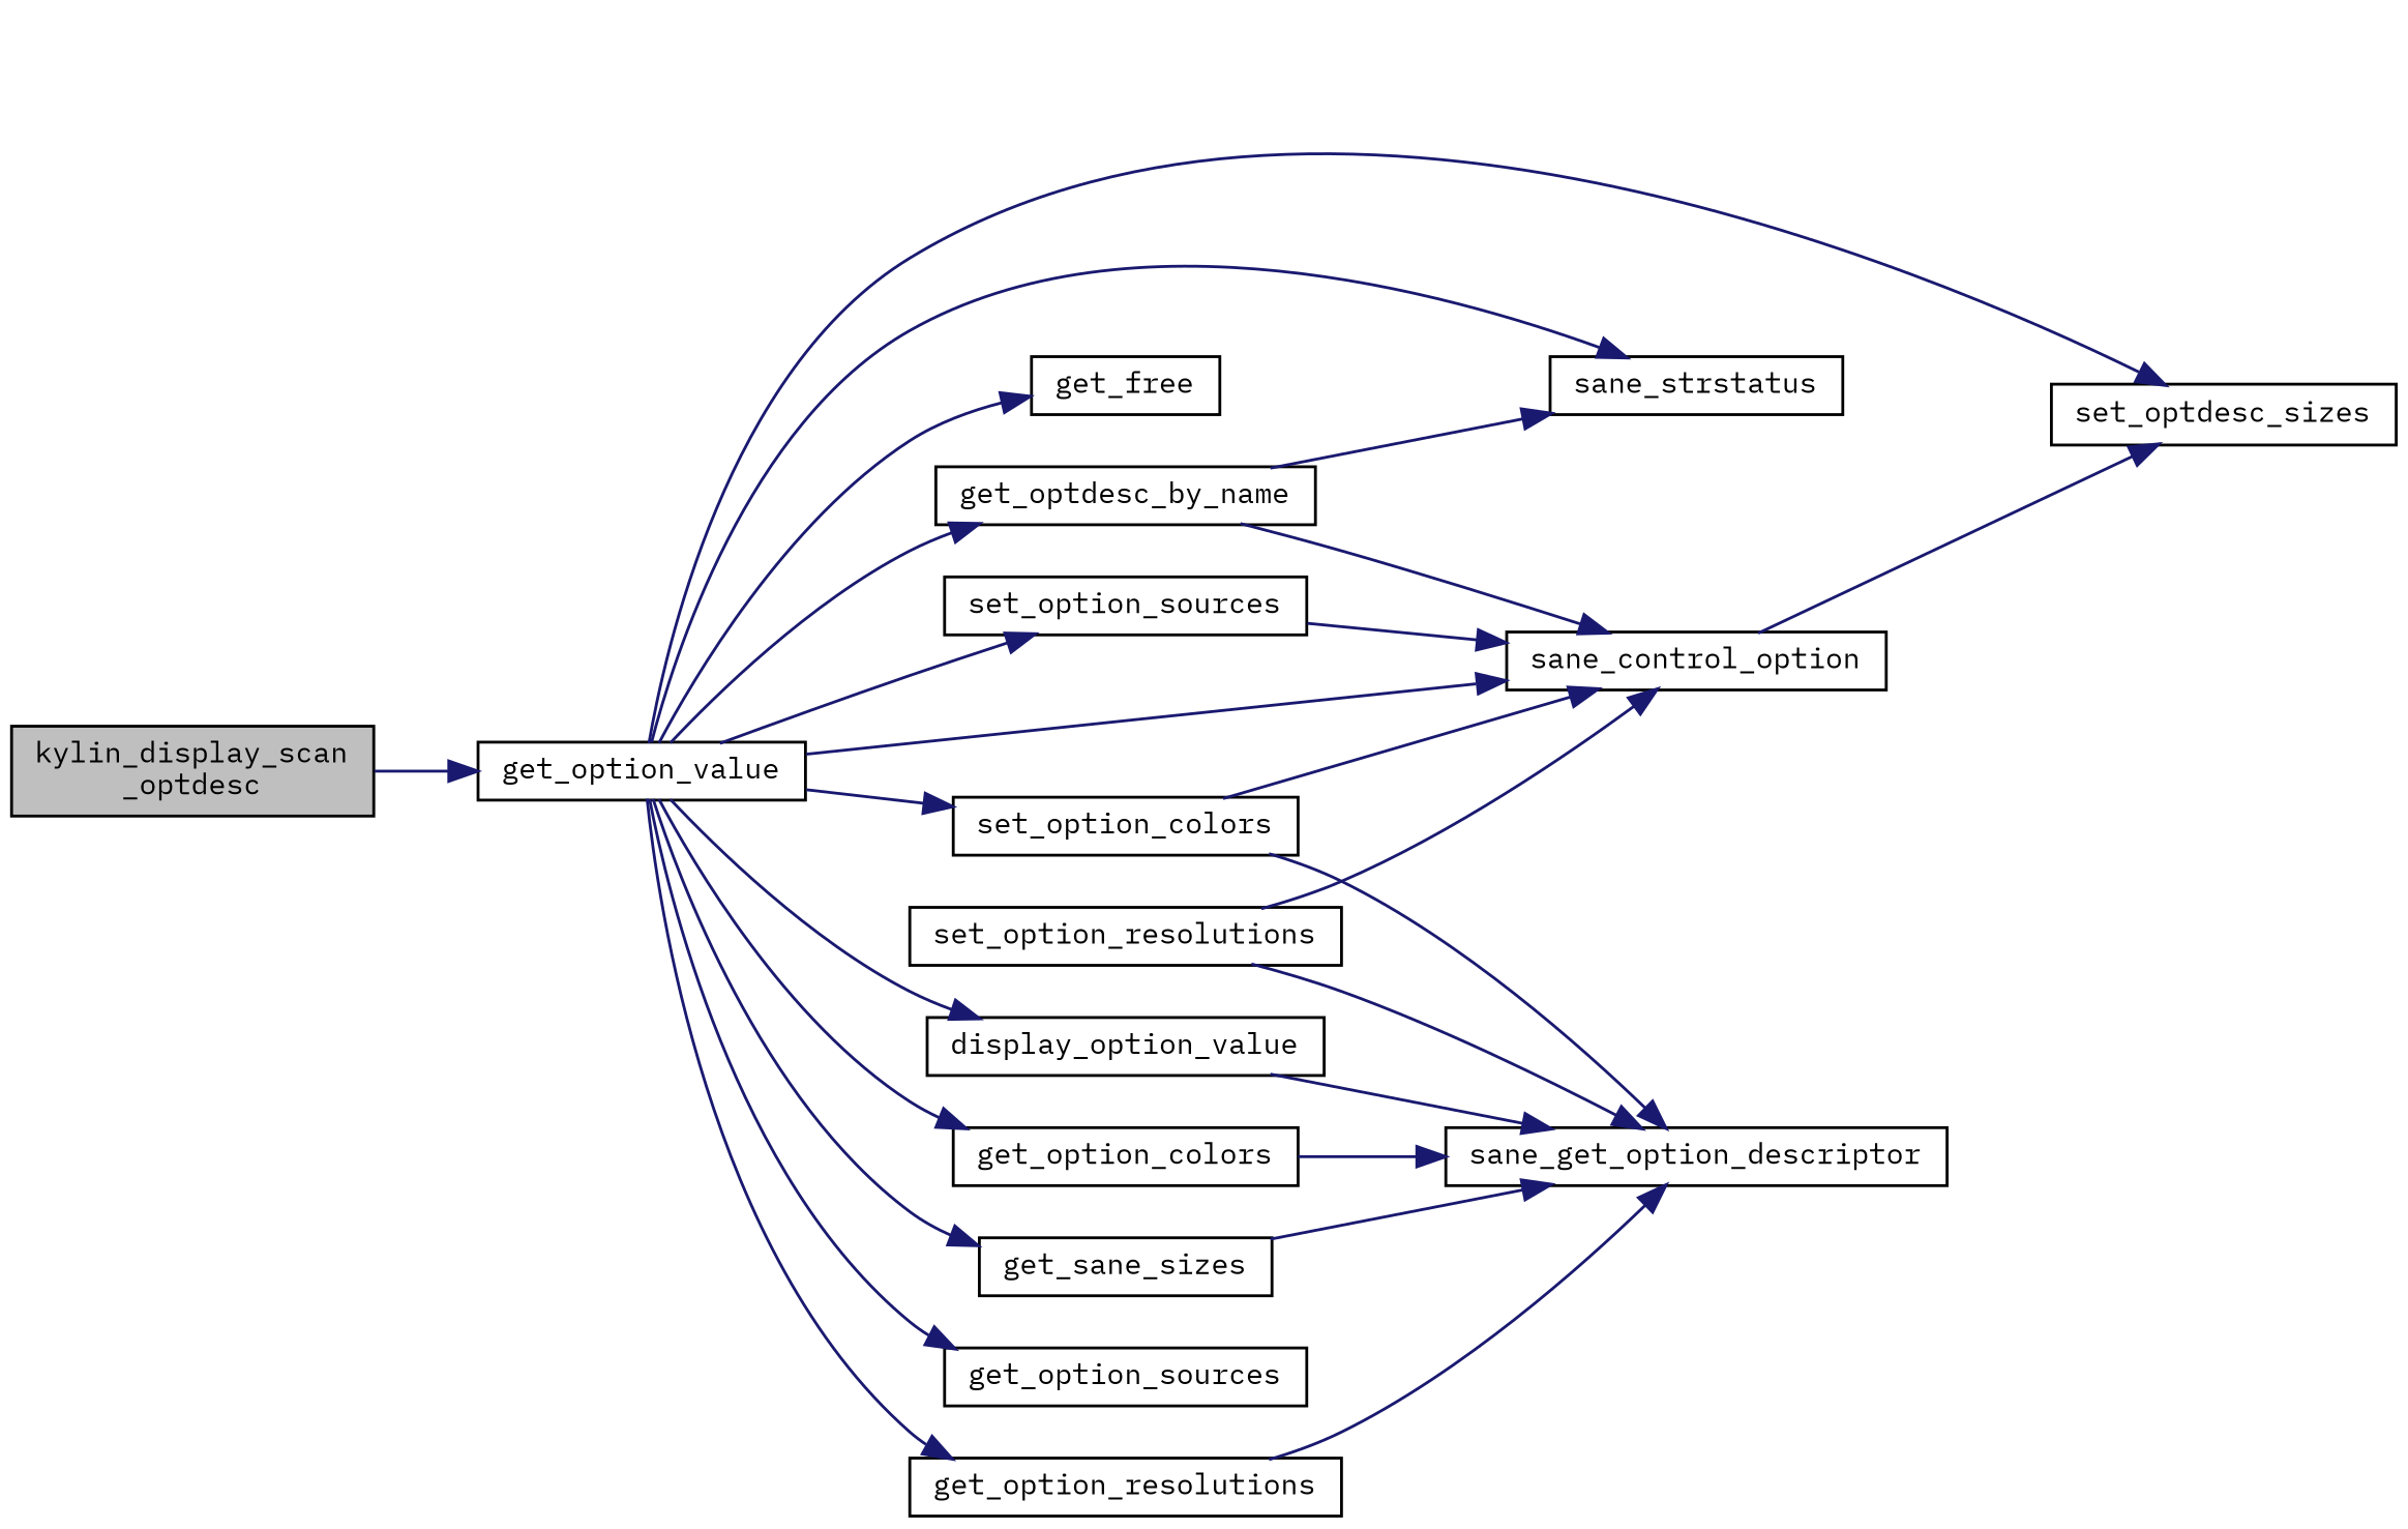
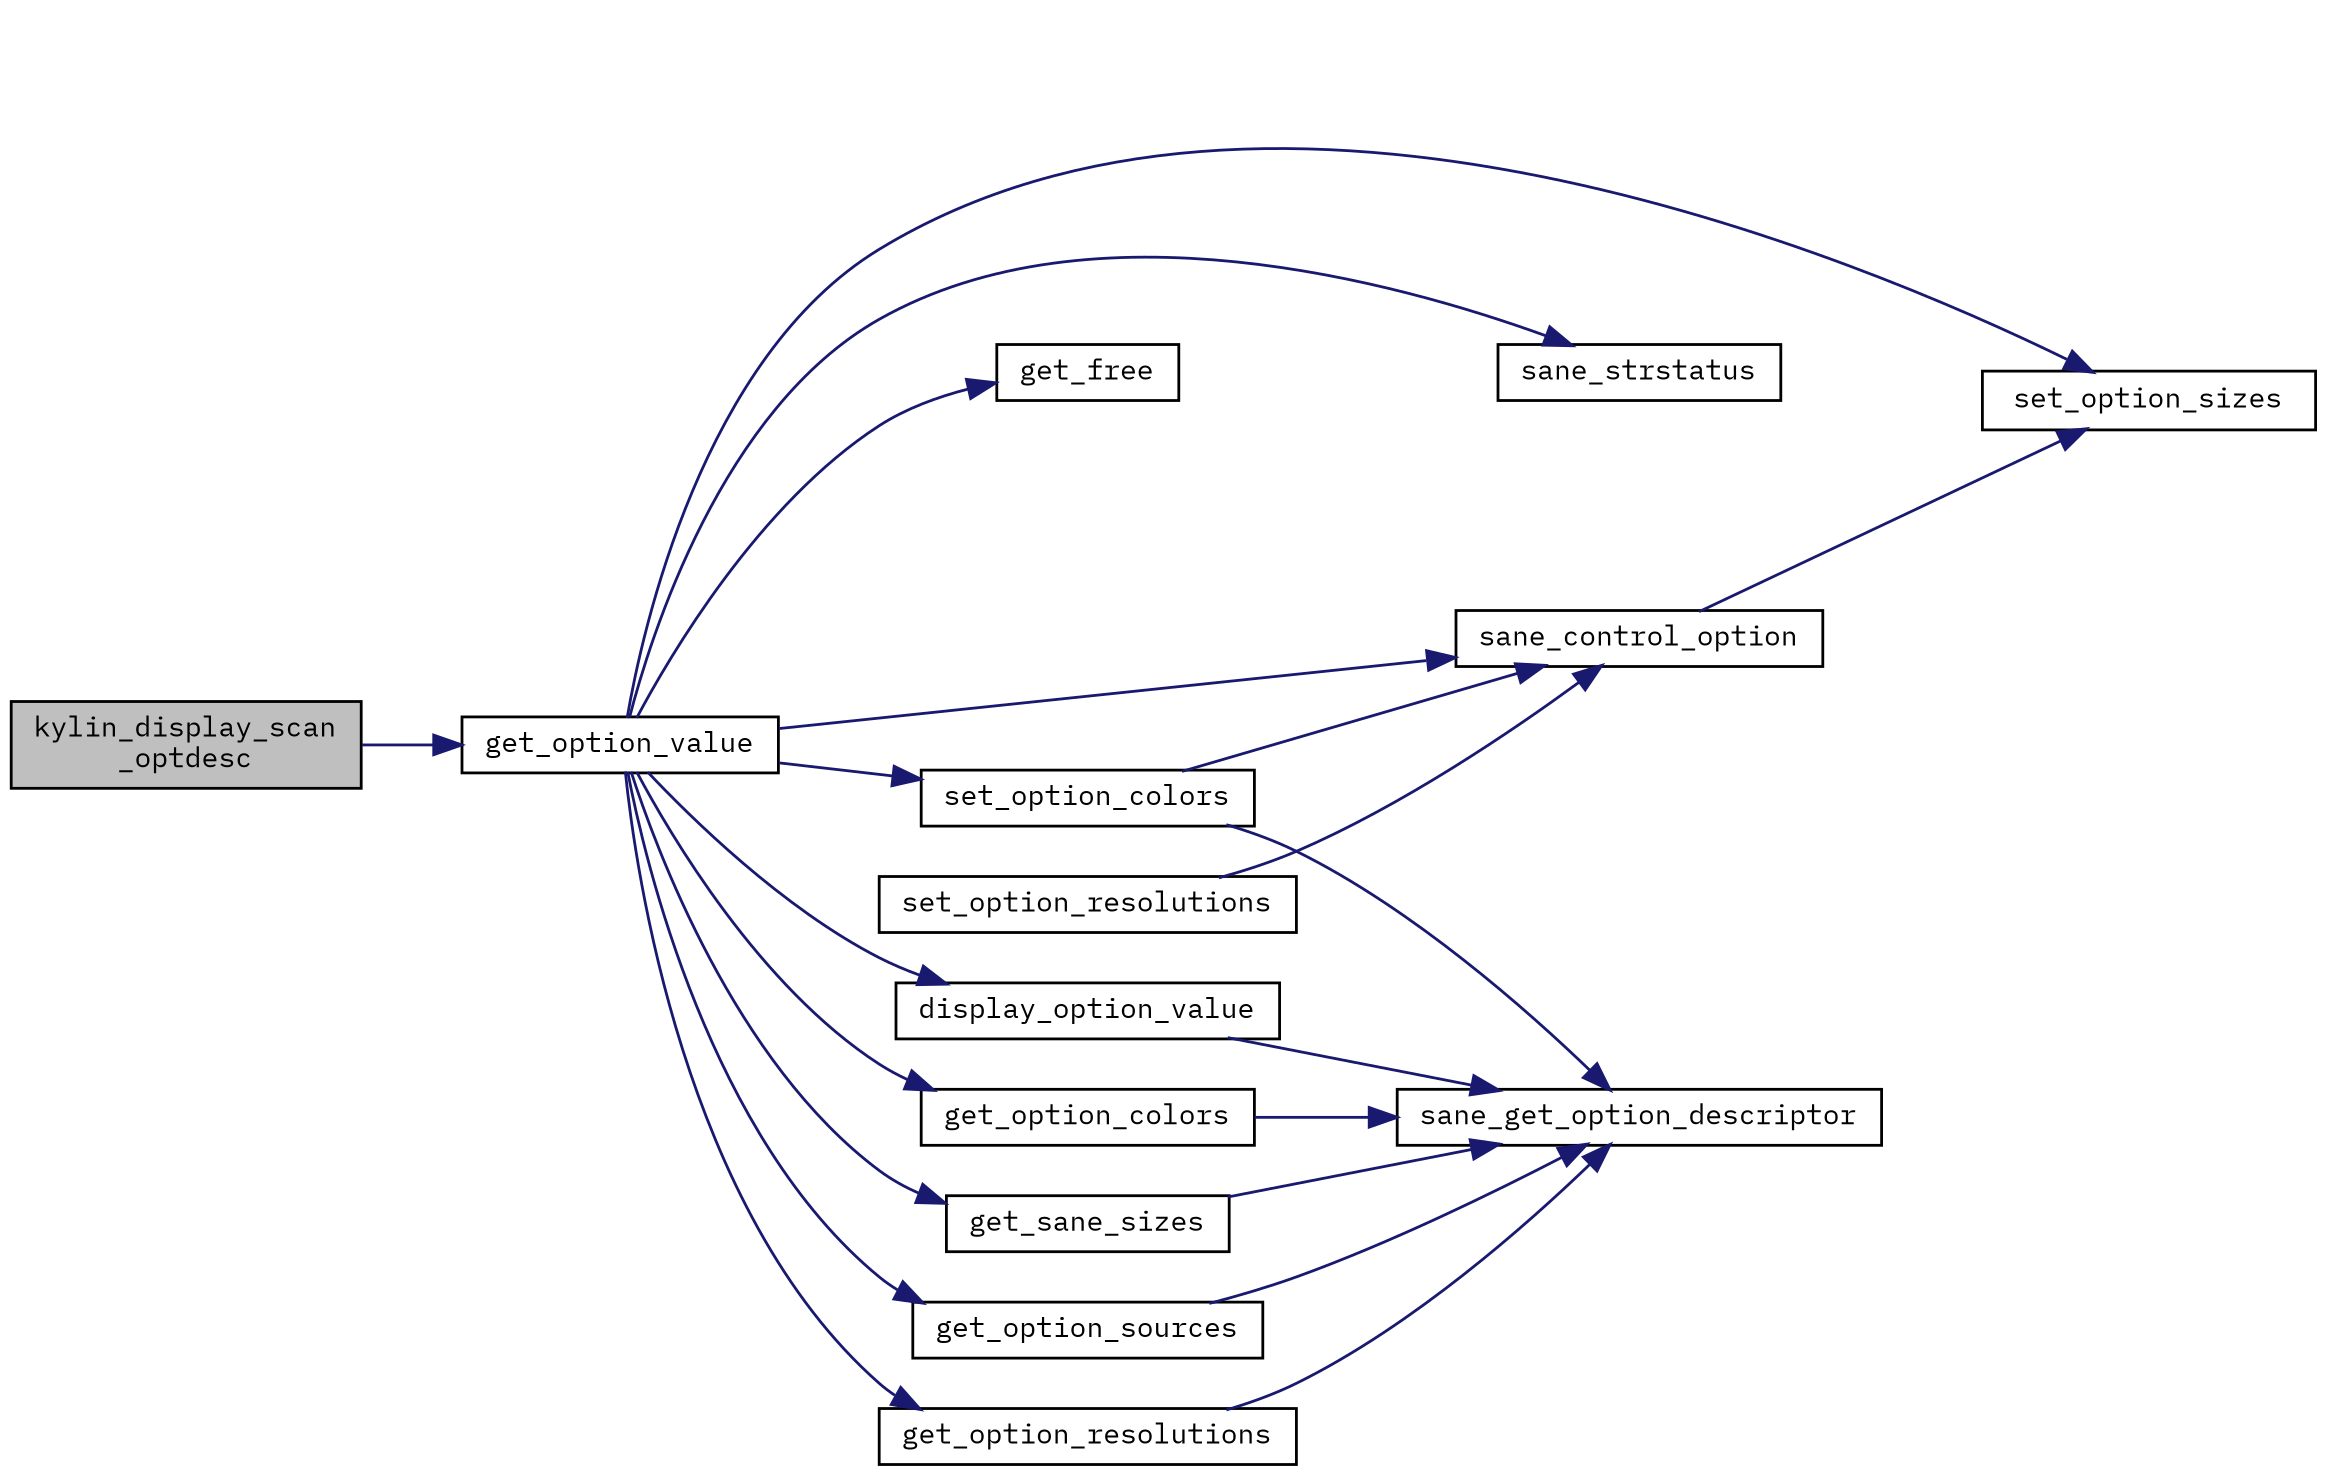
  digraph {
    fontname="IBM Plex Mono"
    rankdir=LR
    node [color=black fillcolor=white fontname="IBM Plex Mono" fontsize=10 shape=record style=filled]
    edge [color=midnightblue fontname="IBM Plex Mono" fontsize=10 labelfontname=Helvetica labelfontsize=10 style=solid]
    n1 [fillcolor=grey75 fontcolor=black height=0.2 label="kylin_display_scan\l_optdesc" width=0.4]
    n2 [height=0.2 label=get_option_value width=0.4]
-   n3 [height=0.2 label=get_optdesc_by_name width=0.4]
    n4 [height=0.2 label=sane_control_option width=0.4]
    n5 [height=0.2 label=sane_strstatus width=0.4]
    n6 [height=0.2 label=get_option_colors width=0.4]
    n7 [height=0.2 label=set_option_colors width=0.4]
    n8 [height=0.2 label=get_option_sources width=0.4]
-   n9 [height=0.2 label=set_option_sources width=0.4]
    n10 [height=0.2 label=get_option_resolutions width=0.4]
    n11 [height=0.2 label=get_sane_sizes width=0.4]
-   n12 [height=0.2 label=set_optdesc_sizes width=0.4]
+   n12 [height=0.2 label=set_option_sizes width=0.4]
    n13 [height=0.2 label=display_option_value width=0.4]
    n14 [height=0.2 label=get_free width=0.4]
    n15 [height=0.2 label=sane_get_option_descriptor width=0.4]
    n16 [height=0.2 label=set_option_resolutions width=0.4]
    n1 -> n2
-   n2 -> n3
    n2 -> n4
    n2 -> n5
    n2 -> n6
    n2 -> n7
    n2 -> n8
-   n2 -> n9
    n2 -> n10
    n2 -> n11
    n2 -> n12
    n2 -> n13
    n2 -> n14
-   n3 -> n4
-   n3 -> n5
    n4 -> n12
    n6 -> n15
    n7 -> n4
    n7 -> n15
-   n16 -> n15
-   n9 -> n4
+   n8 -> n15
    n10 -> n15
    n11 -> n15
    n13 -> n15
    n16 -> n4
  }
